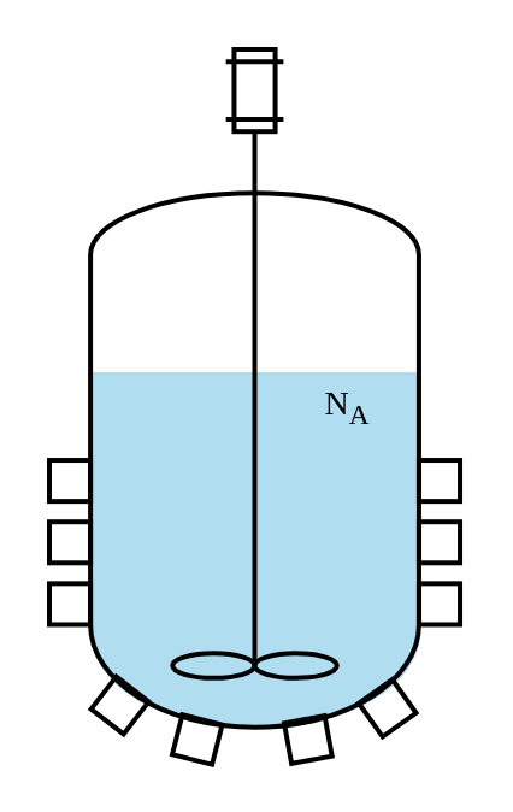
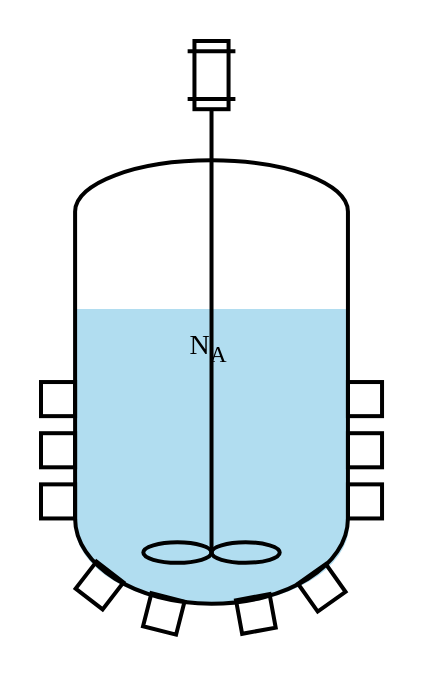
  <mxCell id="0" />
  <mxCell id="1" parent="0" />
  <mxCell id="2" value="" style="group" vertex="1" connectable="0" parent="1"><mxGeometry x="20" y="20" width="170.52" height="295" as="geometry" /></mxCell>
  <mxCell id="3" value="" style="group" vertex="1" connectable="0" parent="2"><mxGeometry x="17" y="134" width="137" height="148" as="geometry" /></mxCell>
  <mxCell id="4" value="" style="ellipse;whiteSpace=wrap;html=1;rounded=0;align=center;verticalAlign=middle;fontFamily=IBM Plex sans;fontSize=12;labelBackgroundColor=none;fillColor=#b1ddf0;strokeColor=none;" vertex="1" parent="3"><mxGeometry y="68" width="137" height="80" as="geometry" /></mxCell>
  <mxCell id="5" value="" style="rounded=0;whiteSpace=wrap;html=1;align=center;verticalAlign=middle;fontFamily=IBM Plex sans;fontSize=12;labelBackgroundColor=none;fillColor=#b1ddf0;strokeColor=none;" vertex="1" parent="3"><mxGeometry width="137" height="108" as="geometry" /></mxCell>
  <mxCell id="6" value="" style="shape=mxgraph.pid.vessels.half_pipe_mixing_vessel;html=1;pointerEvents=1;align=center;verticalLabelPosition=bottom;verticalAlign=top;dashed=0;rounded=0;fontFamily=IBM Plex sans;fontSize=12;fontColor=#388ECC;labelBackgroundColor=none;fillColor=none;gradientColor=none;strokeWidth=2;" vertex="1" parent="2"><mxGeometry width="170.52" height="295" as="geometry" /></mxCell>
- <mxCell id="7" value="&lt;font style=&quot;font-size: 14px;&quot; color=&quot;#000000&quot;&gt;N&lt;sub&gt;A&lt;/sub&gt;&lt;/font&gt;" style="text;html=1;align=center;verticalAlign=middle;whiteSpace=wrap;rounded=0;fontFamily=IBM Plex sans;fontSize=12;fontColor=#388ECC;labelBackgroundColor=none;" vertex="1" parent="2"><mxGeometry x="94" y="134" width="60" height="30" as="geometry" /></mxCell>
+ <mxCell id="7" value="&lt;font style=&quot;font-size: 14px;&quot; color=&quot;#000000&quot;&gt;N&lt;sub&gt;A&lt;/sub&gt;&lt;/font&gt;" style="text;html=1;align=center;verticalAlign=middle;whiteSpace=wrap;rounded=0;fontFamily=IBM Plex sans;fontSize=12;fontColor=#388ECC;labelBackgroundColor=none;" vertex="1" parent="2"><mxGeometry x="54" y="139" width="60" height="30" as="geometry" /></mxCell>
